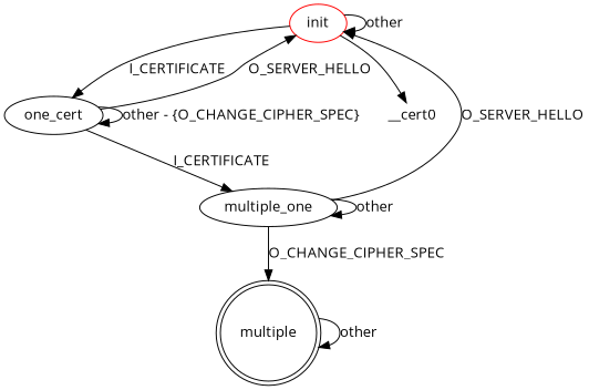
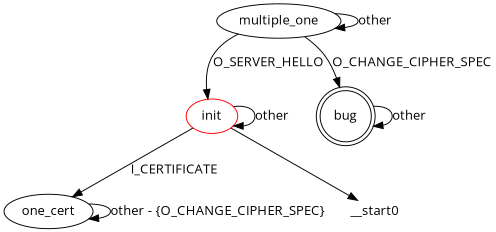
  digraph {
    fontname="Open Sans"
    node [fontname="Open Sans"]
    edge [fontname="Open Sans"]
    init [color=red]
    one_cert
-   __start0 [height=0 shape=none width=0 label=__cert0]
+   __start0 [height=0 shape=none width=0]
    n4 [label=multiple_one]
-   bug [shape=doublecircle label=multiple]
+   bug [shape=doublecircle]
    init -> init [label=other]
    init -> one_cert [label=I_CERTIFICATE]
    init -> __start0
-   one_cert -> init [label=O_SERVER_HELLO]
    one_cert -> one_cert [label="other - {O_CHANGE_CIPHER_SPEC}"]
-   one_cert -> n4 [label=I_CERTIFICATE]
    n4 -> init [label=O_SERVER_HELLO]
    n4 -> n4 [label=other]
    n4 -> bug [label=O_CHANGE_CIPHER_SPEC]
    bug -> bug [label=other]
  }
